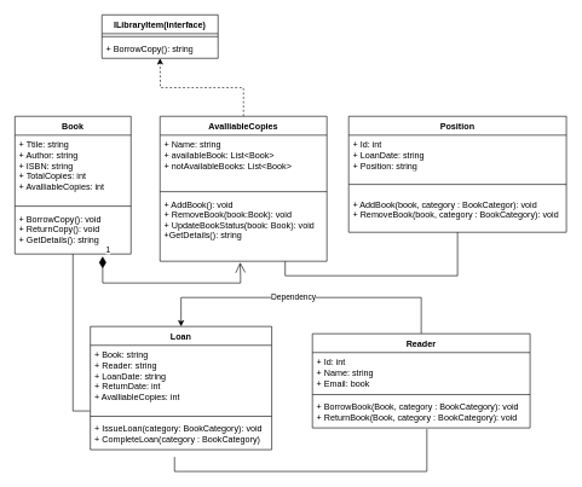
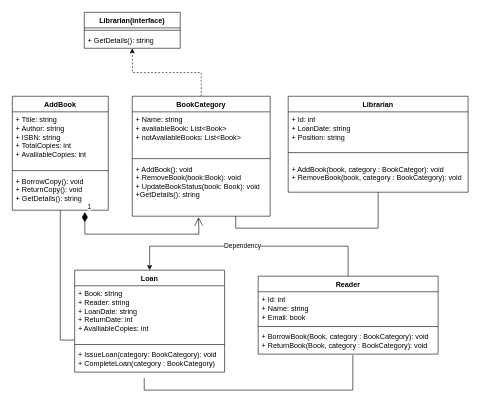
  <mxCell id="0" />
  <mxCell id="1" parent="0" />
- <mxCell id="2" value="Book" style="swimlane;fontStyle=1;align=center;verticalAlign=top;childLayout=stackLayout;horizontal=1;startSize=26;horizontalStack=0;resizeParent=1;resizeParentMax=0;resizeLast=0;collapsible=1;marginBottom=0;whiteSpace=wrap;html=1;" vertex="1" parent="1"><mxGeometry x="20" y="160" width="160" height="190" as="geometry" /></mxCell>
+ <mxCell id="2" value="AddBook" style="swimlane;fontStyle=1;align=center;verticalAlign=top;childLayout=stackLayout;horizontal=1;startSize=26;horizontalStack=0;resizeParent=1;resizeParentMax=0;resizeLast=0;collapsible=1;marginBottom=0;whiteSpace=wrap;html=1;" vertex="1" parent="1"><mxGeometry x="20" y="160" width="160" height="190" as="geometry" /></mxCell>
  <mxCell id="3" value="+ Ttile: string&lt;div&gt;+ Author: string&lt;/div&gt;&lt;div&gt;+ ISBN: string&lt;/div&gt;&lt;div&gt;+ TotalCopies: int&lt;/div&gt;&lt;div&gt;+ AvalliableCopies: int&lt;/div&gt;" style="text;strokeColor=none;fillColor=none;align=left;verticalAlign=top;spacingLeft=4;spacingRight=4;overflow=hidden;rotatable=0;points=[[0,0.5],[1,0.5]];portConstraint=eastwest;whiteSpace=wrap;html=1;" vertex="1" parent="2"><mxGeometry y="26" width="160" height="94" as="geometry" /></mxCell>
  <mxCell id="4" value="" style="line;strokeWidth=1;fillColor=none;align=left;verticalAlign=middle;spacingTop=-1;spacingLeft=3;spacingRight=3;rotatable=0;labelPosition=right;points=[];portConstraint=eastwest;strokeColor=inherit;" vertex="1" parent="2"><mxGeometry y="120" width="160" height="8" as="geometry" /></mxCell>
  <mxCell id="5" value="+ BorrowCopy(): void&lt;br&gt;+ ReturnCopy(): void&lt;br&gt;+ GetDetails(): string" style="text;strokeColor=none;fillColor=none;align=left;verticalAlign=top;spacingLeft=4;spacingRight=4;overflow=hidden;rotatable=0;points=[[0,0.5],[1,0.5]];portConstraint=eastwest;whiteSpace=wrap;html=1;" vertex="1" parent="2"><mxGeometry y="128" width="160" height="62" as="geometry" /></mxCell>
  <mxCell id="6" style="edgeStyle=orthogonalEdgeStyle;rounded=0;orthogonalLoop=1;jettySize=auto;html=1;dashed=1;" edge="1" parent="1" source="7"><mxGeometry relative="1" as="geometry"><mxPoint x="220" y="80" as="targetPoint" /></mxGeometry></mxCell>
- <mxCell id="7" value="AvalliableCopies" style="swimlane;fontStyle=1;align=center;verticalAlign=top;childLayout=stackLayout;horizontal=1;startSize=26;horizontalStack=0;resizeParent=1;resizeParentMax=0;resizeLast=0;collapsible=1;marginBottom=0;whiteSpace=wrap;html=1;" vertex="1" parent="1"><mxGeometry x="220" y="160" width="230" height="200" as="geometry" /></mxCell>
+ <mxCell id="7" value="BookCategory" style="swimlane;fontStyle=1;align=center;verticalAlign=top;childLayout=stackLayout;horizontal=1;startSize=26;horizontalStack=0;resizeParent=1;resizeParentMax=0;resizeLast=0;collapsible=1;marginBottom=0;whiteSpace=wrap;html=1;" vertex="1" parent="1"><mxGeometry x="220" y="160" width="230" height="200" as="geometry" /></mxCell>
  <mxCell id="8" value="+ Name: string&lt;div&gt;+ availableBook: List&amp;lt;Book&amp;gt;&lt;/div&gt;&lt;div&gt;+ notAvailableBooks:&amp;nbsp;&lt;span style=&quot;background-color: initial;&quot;&gt;List&amp;lt;Book&amp;gt;&lt;/span&gt;&lt;span style=&quot;background-color: initial;&quot;&gt;&amp;nbsp;&lt;/span&gt;&lt;/div&gt;" style="text;strokeColor=none;fillColor=none;align=left;verticalAlign=top;spacingLeft=4;spacingRight=4;overflow=hidden;rotatable=0;points=[[0,0.5],[1,0.5]];portConstraint=eastwest;whiteSpace=wrap;html=1;" vertex="1" parent="7"><mxGeometry y="26" width="230" height="74" as="geometry" /></mxCell>
  <mxCell id="9" value="" style="line;strokeWidth=1;fillColor=none;align=left;verticalAlign=middle;spacingTop=-1;spacingLeft=3;spacingRight=3;rotatable=0;labelPosition=right;points=[];portConstraint=eastwest;strokeColor=inherit;" vertex="1" parent="7"><mxGeometry y="100" width="230" height="8" as="geometry" /></mxCell>
  <mxCell id="10" value="+ AddBook(): void&lt;br&gt;+ RemoveBook(book:Book): void&lt;br&gt;+ UpdateBookStatus(book: Book): void&lt;div&gt;+GetDetails(): string&lt;/div&gt;" style="text;strokeColor=none;fillColor=none;align=left;verticalAlign=top;spacingLeft=4;spacingRight=4;overflow=hidden;rotatable=0;points=[[0,0.5],[1,0.5]];portConstraint=eastwest;whiteSpace=wrap;html=1;" vertex="1" parent="7"><mxGeometry y="108" width="230" height="92" as="geometry" /></mxCell>
- <mxCell id="11" value="Position" style="swimlane;fontStyle=1;align=center;verticalAlign=top;childLayout=stackLayout;horizontal=1;startSize=26;horizontalStack=0;resizeParent=1;resizeParentMax=0;resizeLast=0;collapsible=1;marginBottom=0;whiteSpace=wrap;html=1;" vertex="1" parent="1"><mxGeometry x="480" y="160" width="300" height="160" as="geometry" /></mxCell>
+ <mxCell id="11" value="Librarian" style="swimlane;fontStyle=1;align=center;verticalAlign=top;childLayout=stackLayout;horizontal=1;startSize=26;horizontalStack=0;resizeParent=1;resizeParentMax=0;resizeLast=0;collapsible=1;marginBottom=0;whiteSpace=wrap;html=1;" vertex="1" parent="1"><mxGeometry x="480" y="160" width="300" height="160" as="geometry" /></mxCell>
  <mxCell id="12" value="+ Id: int&lt;div&gt;+ LoanDate: string&lt;/div&gt;&lt;div&gt;+ Position:&amp;nbsp;&lt;span style=&quot;background-color: initial;&quot;&gt;string&lt;/span&gt;&lt;span style=&quot;background-color: initial;&quot;&gt;&amp;nbsp;&lt;/span&gt;&lt;/div&gt;" style="text;strokeColor=none;fillColor=none;align=left;verticalAlign=top;spacingLeft=4;spacingRight=4;overflow=hidden;rotatable=0;points=[[0,0.5],[1,0.5]];portConstraint=eastwest;whiteSpace=wrap;html=1;" vertex="1" parent="11"><mxGeometry y="26" width="300" height="54" as="geometry" /></mxCell>
  <mxCell id="13" value="" style="line;strokeWidth=1;fillColor=none;align=left;verticalAlign=middle;spacingTop=-1;spacingLeft=3;spacingRight=3;rotatable=0;labelPosition=right;points=[];portConstraint=eastwest;strokeColor=inherit;" vertex="1" parent="11"><mxGeometry y="80" width="300" height="28" as="geometry" /></mxCell>
  <mxCell id="14" value="+ AddBook(book, category : BookCategor): void&lt;br&gt;+ RemoveBook(book, category : BookCategory): void" style="text;strokeColor=none;fillColor=none;align=left;verticalAlign=top;spacingLeft=4;spacingRight=4;overflow=hidden;rotatable=0;points=[[0,0.5],[1,0.5]];portConstraint=eastwest;whiteSpace=wrap;html=1;" vertex="1" parent="11"><mxGeometry y="108" width="300" height="52" as="geometry" /></mxCell>
- <mxCell id="15" value="ILibraryItem(interface)" style="swimlane;fontStyle=1;align=center;verticalAlign=top;childLayout=stackLayout;horizontal=1;startSize=26;horizontalStack=0;resizeParent=1;resizeParentMax=0;resizeLast=0;collapsible=1;marginBottom=0;whiteSpace=wrap;html=1;" vertex="1" parent="1"><mxGeometry x="140" y="20" width="160" height="60" as="geometry" /></mxCell>
+ <mxCell id="15" value="Librarian(interface)" style="swimlane;fontStyle=1;align=center;verticalAlign=top;childLayout=stackLayout;horizontal=1;startSize=26;horizontalStack=0;resizeParent=1;resizeParentMax=0;resizeLast=0;collapsible=1;marginBottom=0;whiteSpace=wrap;html=1;" vertex="1" parent="1"><mxGeometry x="140" y="20" width="160" height="60" as="geometry" /></mxCell>
  <mxCell id="16" value="" style="line;strokeWidth=1;fillColor=none;align=left;verticalAlign=middle;spacingTop=-1;spacingLeft=3;spacingRight=3;rotatable=0;labelPosition=right;points=[];portConstraint=eastwest;strokeColor=inherit;" vertex="1" parent="15"><mxGeometry y="26" width="160" height="8" as="geometry" /></mxCell>
- <mxCell id="17" value="+ BorrowCopy(): string" style="text;strokeColor=none;fillColor=none;align=left;verticalAlign=top;spacingLeft=4;spacingRight=4;overflow=hidden;rotatable=0;points=[[0,0.5],[1,0.5]];portConstraint=eastwest;whiteSpace=wrap;html=1;" vertex="1" parent="15"><mxGeometry y="34" width="160" height="26" as="geometry" /></mxCell>
+ <mxCell id="17" value="+ GetDetails(): string" style="text;strokeColor=none;fillColor=none;align=left;verticalAlign=top;spacingLeft=4;spacingRight=4;overflow=hidden;rotatable=0;points=[[0,0.5],[1,0.5]];portConstraint=eastwest;whiteSpace=wrap;html=1;" vertex="1" parent="15"><mxGeometry y="34" width="160" height="26" as="geometry" /></mxCell>
  <mxCell id="18" style="edgeStyle=orthogonalEdgeStyle;rounded=0;orthogonalLoop=1;jettySize=auto;html=1;exitX=0.5;exitY=0;exitDx=0;exitDy=0;entryX=0.5;entryY=0;entryDx=0;entryDy=0;dashed=0;" edge="1" parent="1" source="20" target="24"><mxGeometry relative="1" as="geometry"><Array as="points"><mxPoint x="580" y="410" /><mxPoint x="249" y="410" /></Array></mxGeometry></mxCell>
  <mxCell id="19" value="Dependency" style="edgeLabel;html=1;align=center;verticalAlign=middle;resizable=0;points=[];" vertex="1" connectable="0" parent="18"><mxGeometry x="0.08" y="-2" relative="1" as="geometry"><mxPoint as="offset" /></mxGeometry></mxCell>
  <mxCell id="20" value="Reader" style="swimlane;fontStyle=1;align=center;verticalAlign=top;childLayout=stackLayout;horizontal=1;startSize=26;horizontalStack=0;resizeParent=1;resizeParentMax=0;resizeLast=0;collapsible=1;marginBottom=0;whiteSpace=wrap;html=1;" vertex="1" parent="1"><mxGeometry x="430" y="460" width="300" height="130" as="geometry" /></mxCell>
  <mxCell id="21" value="+ Id: int&lt;div&gt;+ Name: string&lt;/div&gt;&lt;div&gt;+ Email:&amp;nbsp;&lt;span style=&quot;background-color: initial;&quot;&gt;book&lt;/span&gt;&lt;span style=&quot;background-color: initial;&quot;&gt;&amp;nbsp;&lt;/span&gt;&lt;/div&gt;" style="text;strokeColor=none;fillColor=none;align=left;verticalAlign=top;spacingLeft=4;spacingRight=4;overflow=hidden;rotatable=0;points=[[0,0.5],[1,0.5]];portConstraint=eastwest;whiteSpace=wrap;html=1;" vertex="1" parent="20"><mxGeometry y="26" width="300" height="54" as="geometry" /></mxCell>
  <mxCell id="22" value="" style="line;strokeWidth=1;fillColor=none;align=left;verticalAlign=middle;spacingTop=-1;spacingLeft=3;spacingRight=3;rotatable=0;labelPosition=right;points=[];portConstraint=eastwest;strokeColor=inherit;" vertex="1" parent="20"><mxGeometry y="80" width="300" height="8" as="geometry" /></mxCell>
  <mxCell id="23" value="+ BorrowBook(Book, category : BookCategory): void&lt;br&gt;+ ReturnBook(Book, category : BookCategory): void" style="text;strokeColor=none;fillColor=none;align=left;verticalAlign=top;spacingLeft=4;spacingRight=4;overflow=hidden;rotatable=0;points=[[0,0.5],[1,0.5]];portConstraint=eastwest;whiteSpace=wrap;html=1;" vertex="1" parent="20"><mxGeometry y="88" width="300" height="42" as="geometry" /></mxCell>
  <mxCell id="24" value="Loan" style="swimlane;fontStyle=1;align=center;verticalAlign=top;childLayout=stackLayout;horizontal=1;startSize=26;horizontalStack=0;resizeParent=1;resizeParentMax=0;resizeLast=0;collapsible=1;marginBottom=0;whiteSpace=wrap;html=1;" vertex="1" parent="1"><mxGeometry x="124" y="450" width="250" height="170" as="geometry" /></mxCell>
  <mxCell id="25" value="+ Book: string&lt;div&gt;+ Reader: string&lt;/div&gt;&lt;div&gt;+ LoanDate: string&lt;/div&gt;&lt;div&gt;+ ReturnDate: int&lt;/div&gt;&lt;div&gt;+ AvalliableCopies: int&lt;/div&gt;" style="text;strokeColor=none;fillColor=none;align=left;verticalAlign=top;spacingLeft=4;spacingRight=4;overflow=hidden;rotatable=0;points=[[0,0.5],[1,0.5]];portConstraint=eastwest;whiteSpace=wrap;html=1;" vertex="1" parent="24"><mxGeometry y="26" width="250" height="94" as="geometry" /></mxCell>
  <mxCell id="26" value="" style="line;strokeWidth=1;fillColor=none;align=left;verticalAlign=middle;spacingTop=-1;spacingLeft=3;spacingRight=3;rotatable=0;labelPosition=right;points=[];portConstraint=eastwest;strokeColor=inherit;" vertex="1" parent="24"><mxGeometry y="120" width="250" height="8" as="geometry" /></mxCell>
  <mxCell id="27" value="+ IssueLoan(category: BookCategory): void&lt;br&gt;+ CompleteLoan(category : BookCategory)" style="text;strokeColor=none;fillColor=none;align=left;verticalAlign=top;spacingLeft=4;spacingRight=4;overflow=hidden;rotatable=0;points=[[0,0.5],[1,0.5]];portConstraint=eastwest;whiteSpace=wrap;html=1;" vertex="1" parent="24"><mxGeometry y="128" width="250" height="42" as="geometry" /></mxCell>
  <mxCell id="28" style="edgeStyle=orthogonalEdgeStyle;rounded=0;orthogonalLoop=1;jettySize=auto;html=1;entryX=-0.002;entryY=0.964;entryDx=0;entryDy=0;entryPerimeter=0;endArrow=none;endFill=0;" edge="1" parent="1" source="2" target="25"><mxGeometry relative="1" as="geometry" /></mxCell>
  <mxCell id="29" style="edgeStyle=orthogonalEdgeStyle;rounded=0;orthogonalLoop=1;jettySize=auto;html=1;entryX=0.526;entryY=1.039;entryDx=0;entryDy=0;entryPerimeter=0;endArrow=none;endFill=0;" edge="1" parent="1" target="23"><mxGeometry relative="1" as="geometry"><mxPoint x="240" y="630" as="sourcePoint" /><Array as="points"><mxPoint x="240" y="650" /><mxPoint x="588" y="650" /></Array></mxGeometry></mxCell>
  <mxCell id="30" value="1" style="endArrow=open;html=1;endSize=12;startArrow=diamondThin;startSize=14;startFill=1;edgeStyle=orthogonalEdgeStyle;align=left;verticalAlign=bottom;rounded=0;exitX=0.756;exitY=1.052;exitDx=0;exitDy=0;exitPerimeter=0;entryX=0.48;entryY=1.018;entryDx=0;entryDy=0;entryPerimeter=0;" edge="1" parent="1" source="5" target="10"><mxGeometry x="-1" y="3" relative="1" as="geometry"><mxPoint x="170" y="380" as="sourcePoint" /><mxPoint x="330" y="380" as="targetPoint" /><Array as="points"><mxPoint x="141" y="390" /><mxPoint x="331" y="390" /><mxPoint x="331" y="380" /><mxPoint x="330" y="380" /></Array></mxGeometry></mxCell>
  <mxCell id="31" style="edgeStyle=orthogonalEdgeStyle;rounded=0;orthogonalLoop=1;jettySize=auto;html=1;exitX=0.75;exitY=1;exitDx=0;exitDy=0;entryX=0.5;entryY=1;entryDx=0;entryDy=0;entryPerimeter=0;endArrow=none;endFill=0;" edge="1" parent="1" source="7" target="14"><mxGeometry relative="1" as="geometry" /></mxCell>
